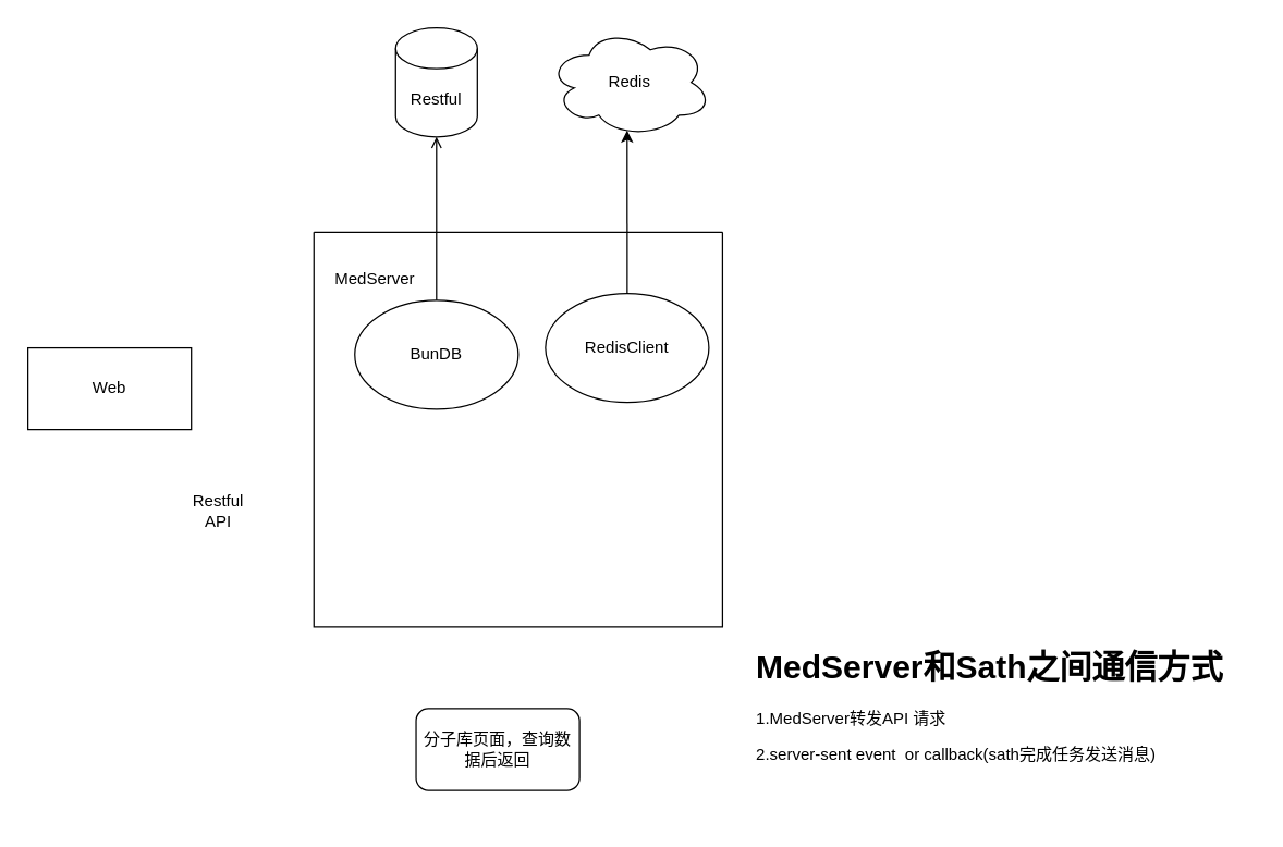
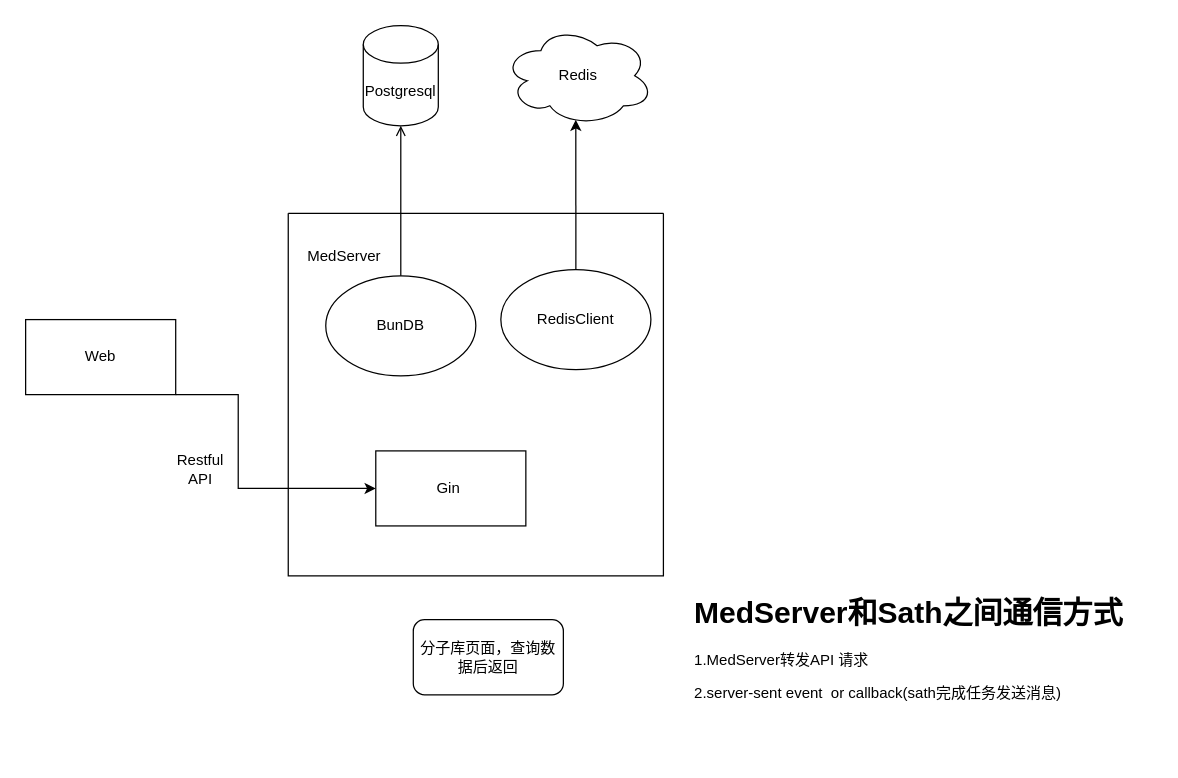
  <mxCell id="0" />
  <mxCell id="1" parent="0" />
+ <mxCell id="2" style="edgeStyle=orthogonalEdgeStyle;rounded=0;orthogonalLoop=1;jettySize=auto;html=1;entryX=0;entryY=0.5;entryDx=0;entryDy=0;" parent="1" source="3" target="6" edge="1"><mxGeometry relative="1" as="geometry"><Array as="points"><mxPoint x="190" y="315" /><mxPoint x="190" y="390" /></Array></mxGeometry></mxCell>
  <mxCell id="3" value="Web" style="rounded=0;whiteSpace=wrap;html=1;" parent="1" vertex="1"><mxGeometry x="20" y="255" width="120" height="60" as="geometry" /></mxCell>
  <mxCell id="4" value="" style="swimlane;startSize=0;" parent="1" vertex="1"><mxGeometry x="230" y="170" width="300" height="290" as="geometry" /></mxCell>
  <mxCell id="5" value="MedServer" style="text;html=1;strokeColor=none;fillColor=none;align=center;verticalAlign=middle;whiteSpace=wrap;rounded=0;" parent="4" vertex="1"><mxGeometry x="15" y="20" width="60" height="30" as="geometry" /></mxCell>
+ <mxCell id="6" value="Gin&amp;nbsp;" style="rounded=0;whiteSpace=wrap;html=1;" parent="4" vertex="1"><mxGeometry x="70" y="190" width="120" height="60" as="geometry" /></mxCell>
  <mxCell id="7" value="BunDB" style="ellipse;whiteSpace=wrap;html=1;" parent="4" vertex="1"><mxGeometry x="30" y="50" width="120" height="80" as="geometry" /></mxCell>
  <mxCell id="8" value="RedisClient" style="ellipse;whiteSpace=wrap;html=1;" vertex="1" parent="4"><mxGeometry x="170" y="45" width="120" height="80" as="geometry" /></mxCell>
- <mxCell id="9" value="Restful" style="shape=cylinder3;whiteSpace=wrap;html=1;boundedLbl=1;backgroundOutline=1;size=15;" parent="1" vertex="1"><mxGeometry x="290" y="20" width="60" height="80" as="geometry" /></mxCell>
+ <mxCell id="9" value="Postgresql" style="shape=cylinder3;whiteSpace=wrap;html=1;boundedLbl=1;backgroundOutline=1;size=15;" parent="1" vertex="1"><mxGeometry x="290" y="20" width="60" height="80" as="geometry" /></mxCell>
  <mxCell id="10" value="Restful API" style="text;html=1;strokeColor=none;fillColor=none;align=center;verticalAlign=middle;whiteSpace=wrap;rounded=0;" parent="1" vertex="1"><mxGeometry x="130" y="360" width="60" height="30" as="geometry" /></mxCell>
  <mxCell id="11" value="&lt;h1&gt;MedServer和Sath之间通信方式&lt;/h1&gt;&lt;p&gt;&lt;span style=&quot;background-color: initial;&quot;&gt;1.MedServer转发API 请求&lt;/span&gt;&lt;br&gt;&lt;/p&gt;&lt;p&gt;&lt;span style=&quot;background-color: initial;&quot;&gt;2.server-sent event&amp;nbsp; or callback(sath完成任务发送消息)&lt;/span&gt;&lt;/p&gt;" style="text;html=1;strokeColor=none;fillColor=none;spacing=5;spacingTop=-20;whiteSpace=wrap;overflow=hidden;rounded=0;" parent="1" vertex="1"><mxGeometry x="550" y="470" width="370" height="130" as="geometry" /></mxCell>
  <mxCell id="12" value="Redis" style="ellipse;shape=cloud;whiteSpace=wrap;html=1;" parent="1" vertex="1"><mxGeometry x="402" y="20" width="120" height="80" as="geometry" /></mxCell>
- <mxCell id="13" value="分子库页面，查询数据后返回" style="rounded=1;whiteSpace=wrap;html=1;" parent="1" vertex="1"><mxGeometry x="305" y="520" width="120" height="60" as="geometry" /></mxCell>
+ <mxCell id="13" value="分子库页面，查询数据后返回" style="rounded=1;whiteSpace=wrap;html=1;" parent="1" vertex="1"><mxGeometry x="330" y="495" width="120" height="60" as="geometry" /></mxCell>
  <mxCell id="14" style="edgeStyle=orthogonalEdgeStyle;rounded=0;orthogonalLoop=1;jettySize=auto;html=1;exitX=0.5;exitY=0;exitDx=0;exitDy=0;entryX=0.5;entryY=1;entryDx=0;entryDy=0;entryPerimeter=0;endArrow=open;" edge="1" parent="1" source="7" target="9"><mxGeometry relative="1" as="geometry" /></mxCell>
  <mxCell id="15" style="edgeStyle=orthogonalEdgeStyle;rounded=0;orthogonalLoop=1;jettySize=auto;html=1;exitX=0.5;exitY=0;exitDx=0;exitDy=0;entryX=0.483;entryY=0.94;entryDx=0;entryDy=0;entryPerimeter=0;" edge="1" parent="1" source="8" target="12"><mxGeometry relative="1" as="geometry" /></mxCell>
